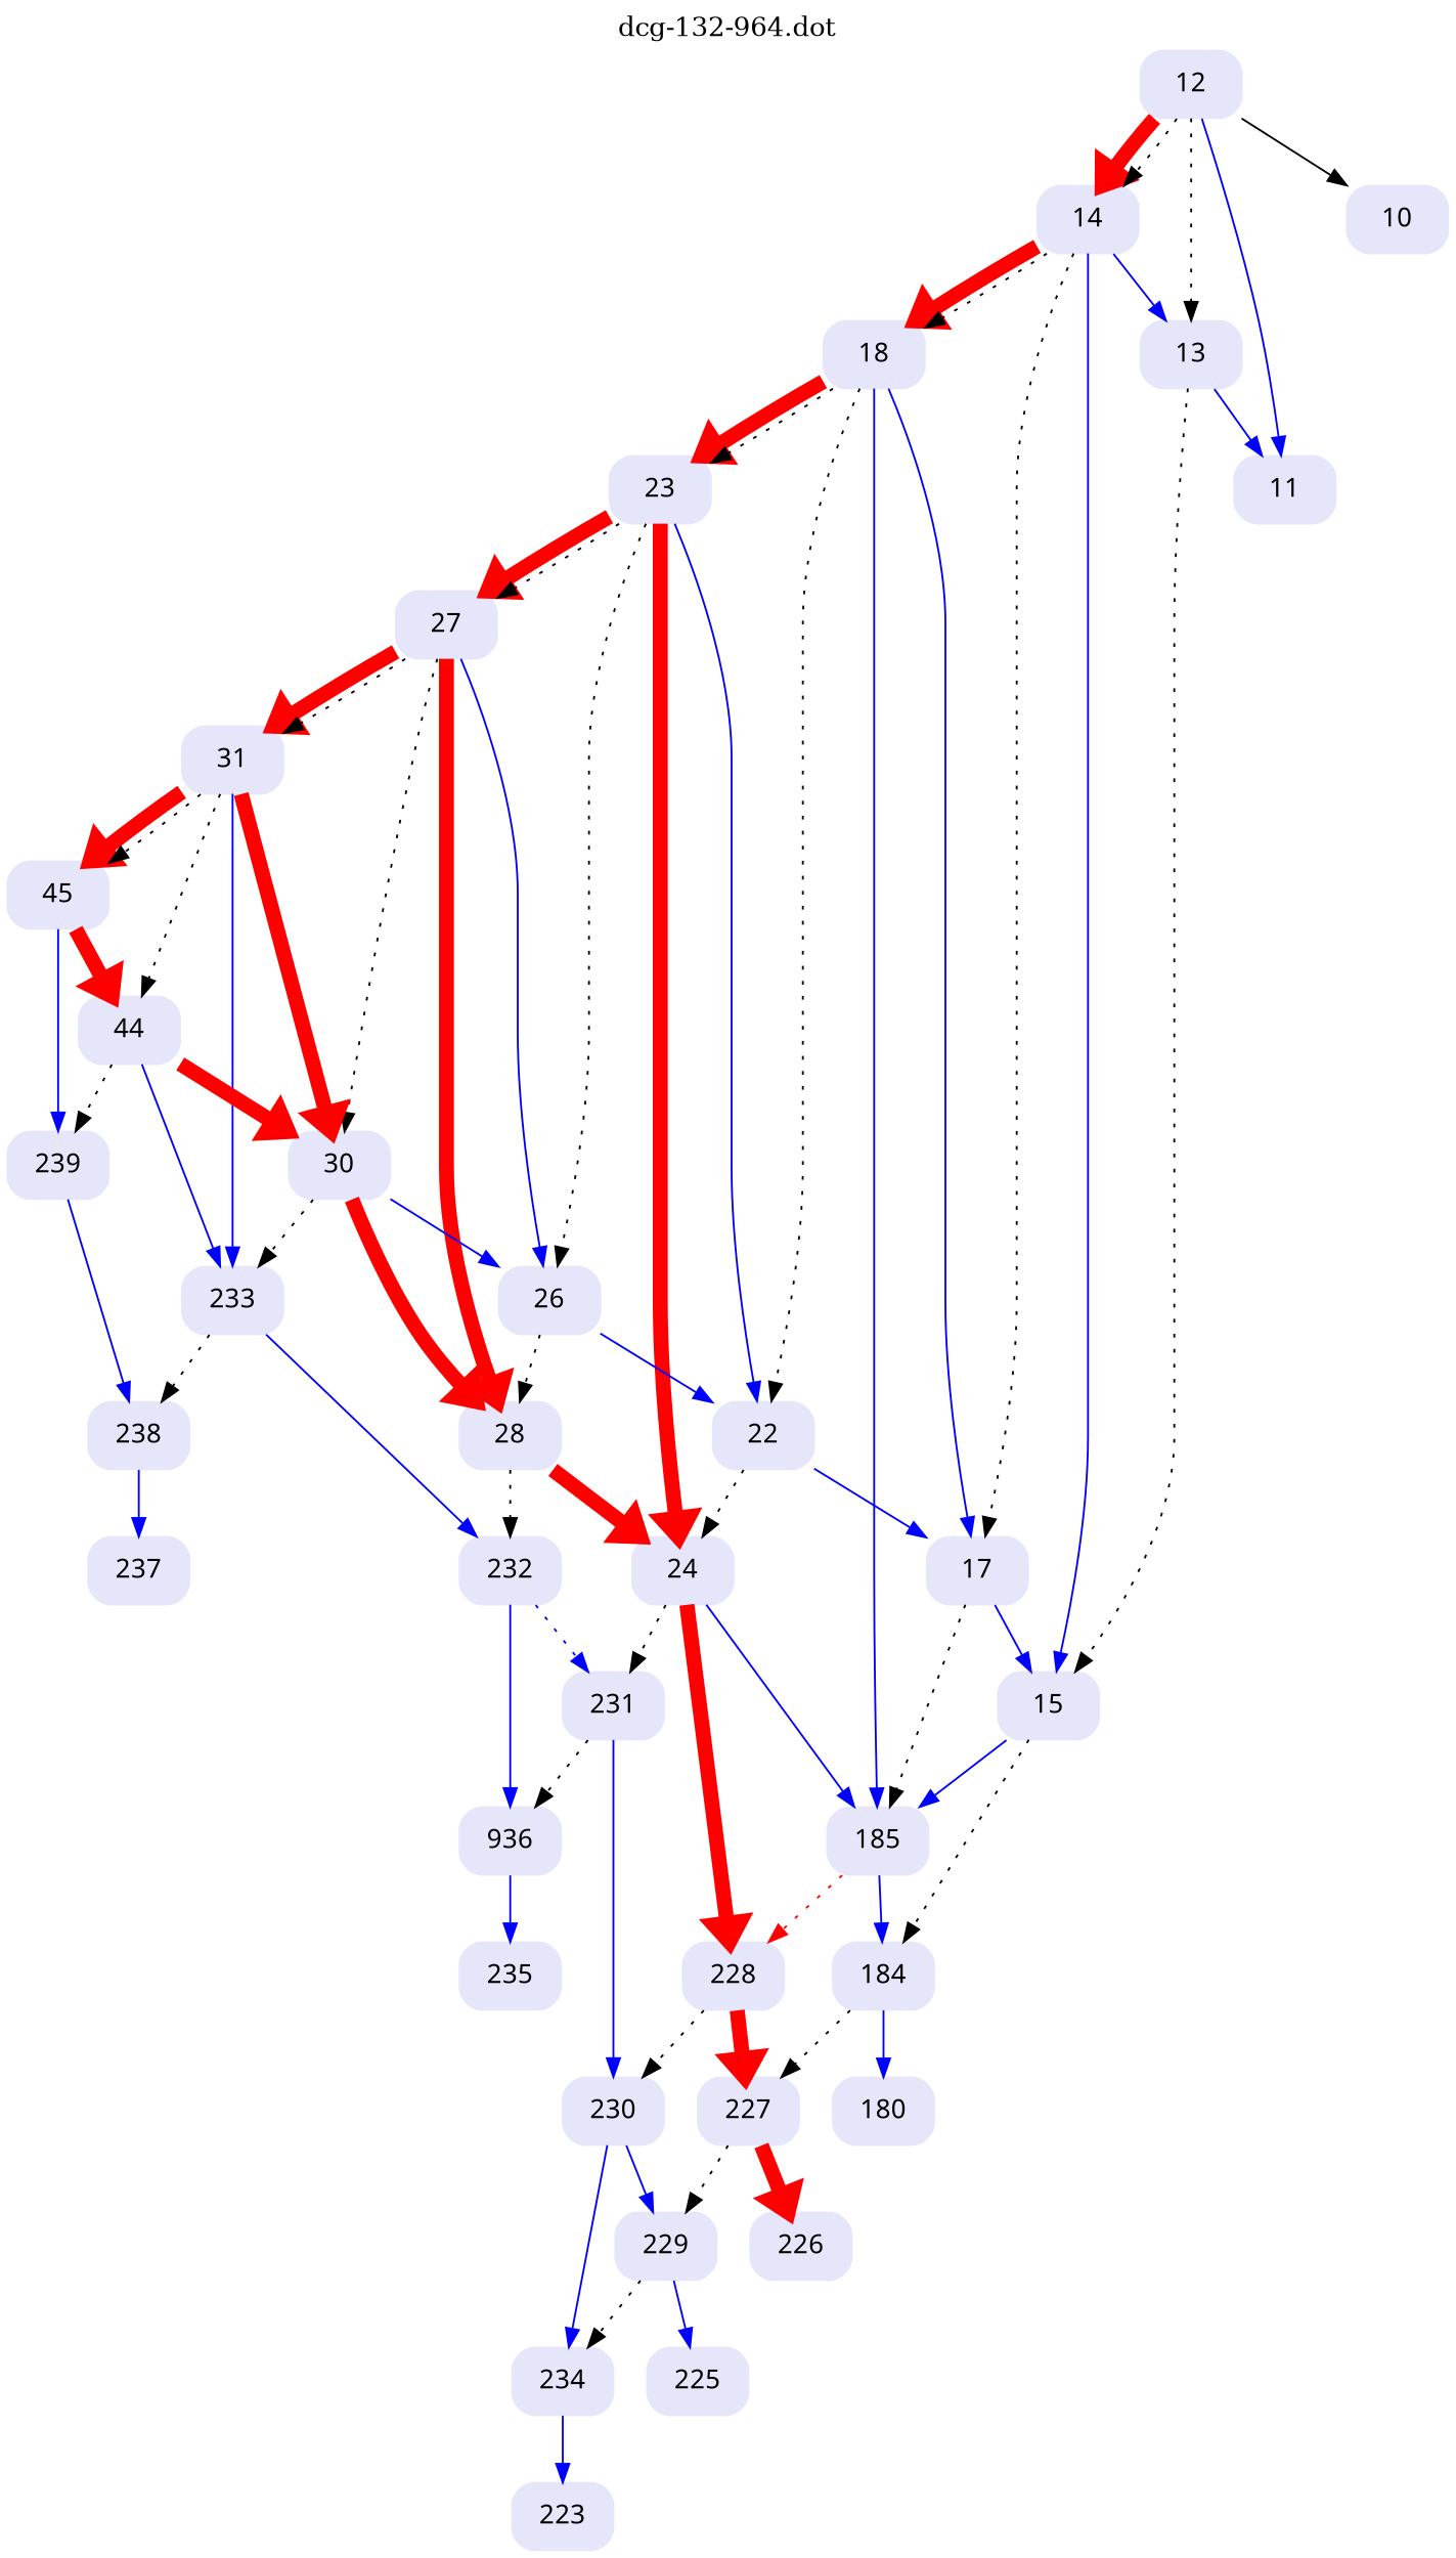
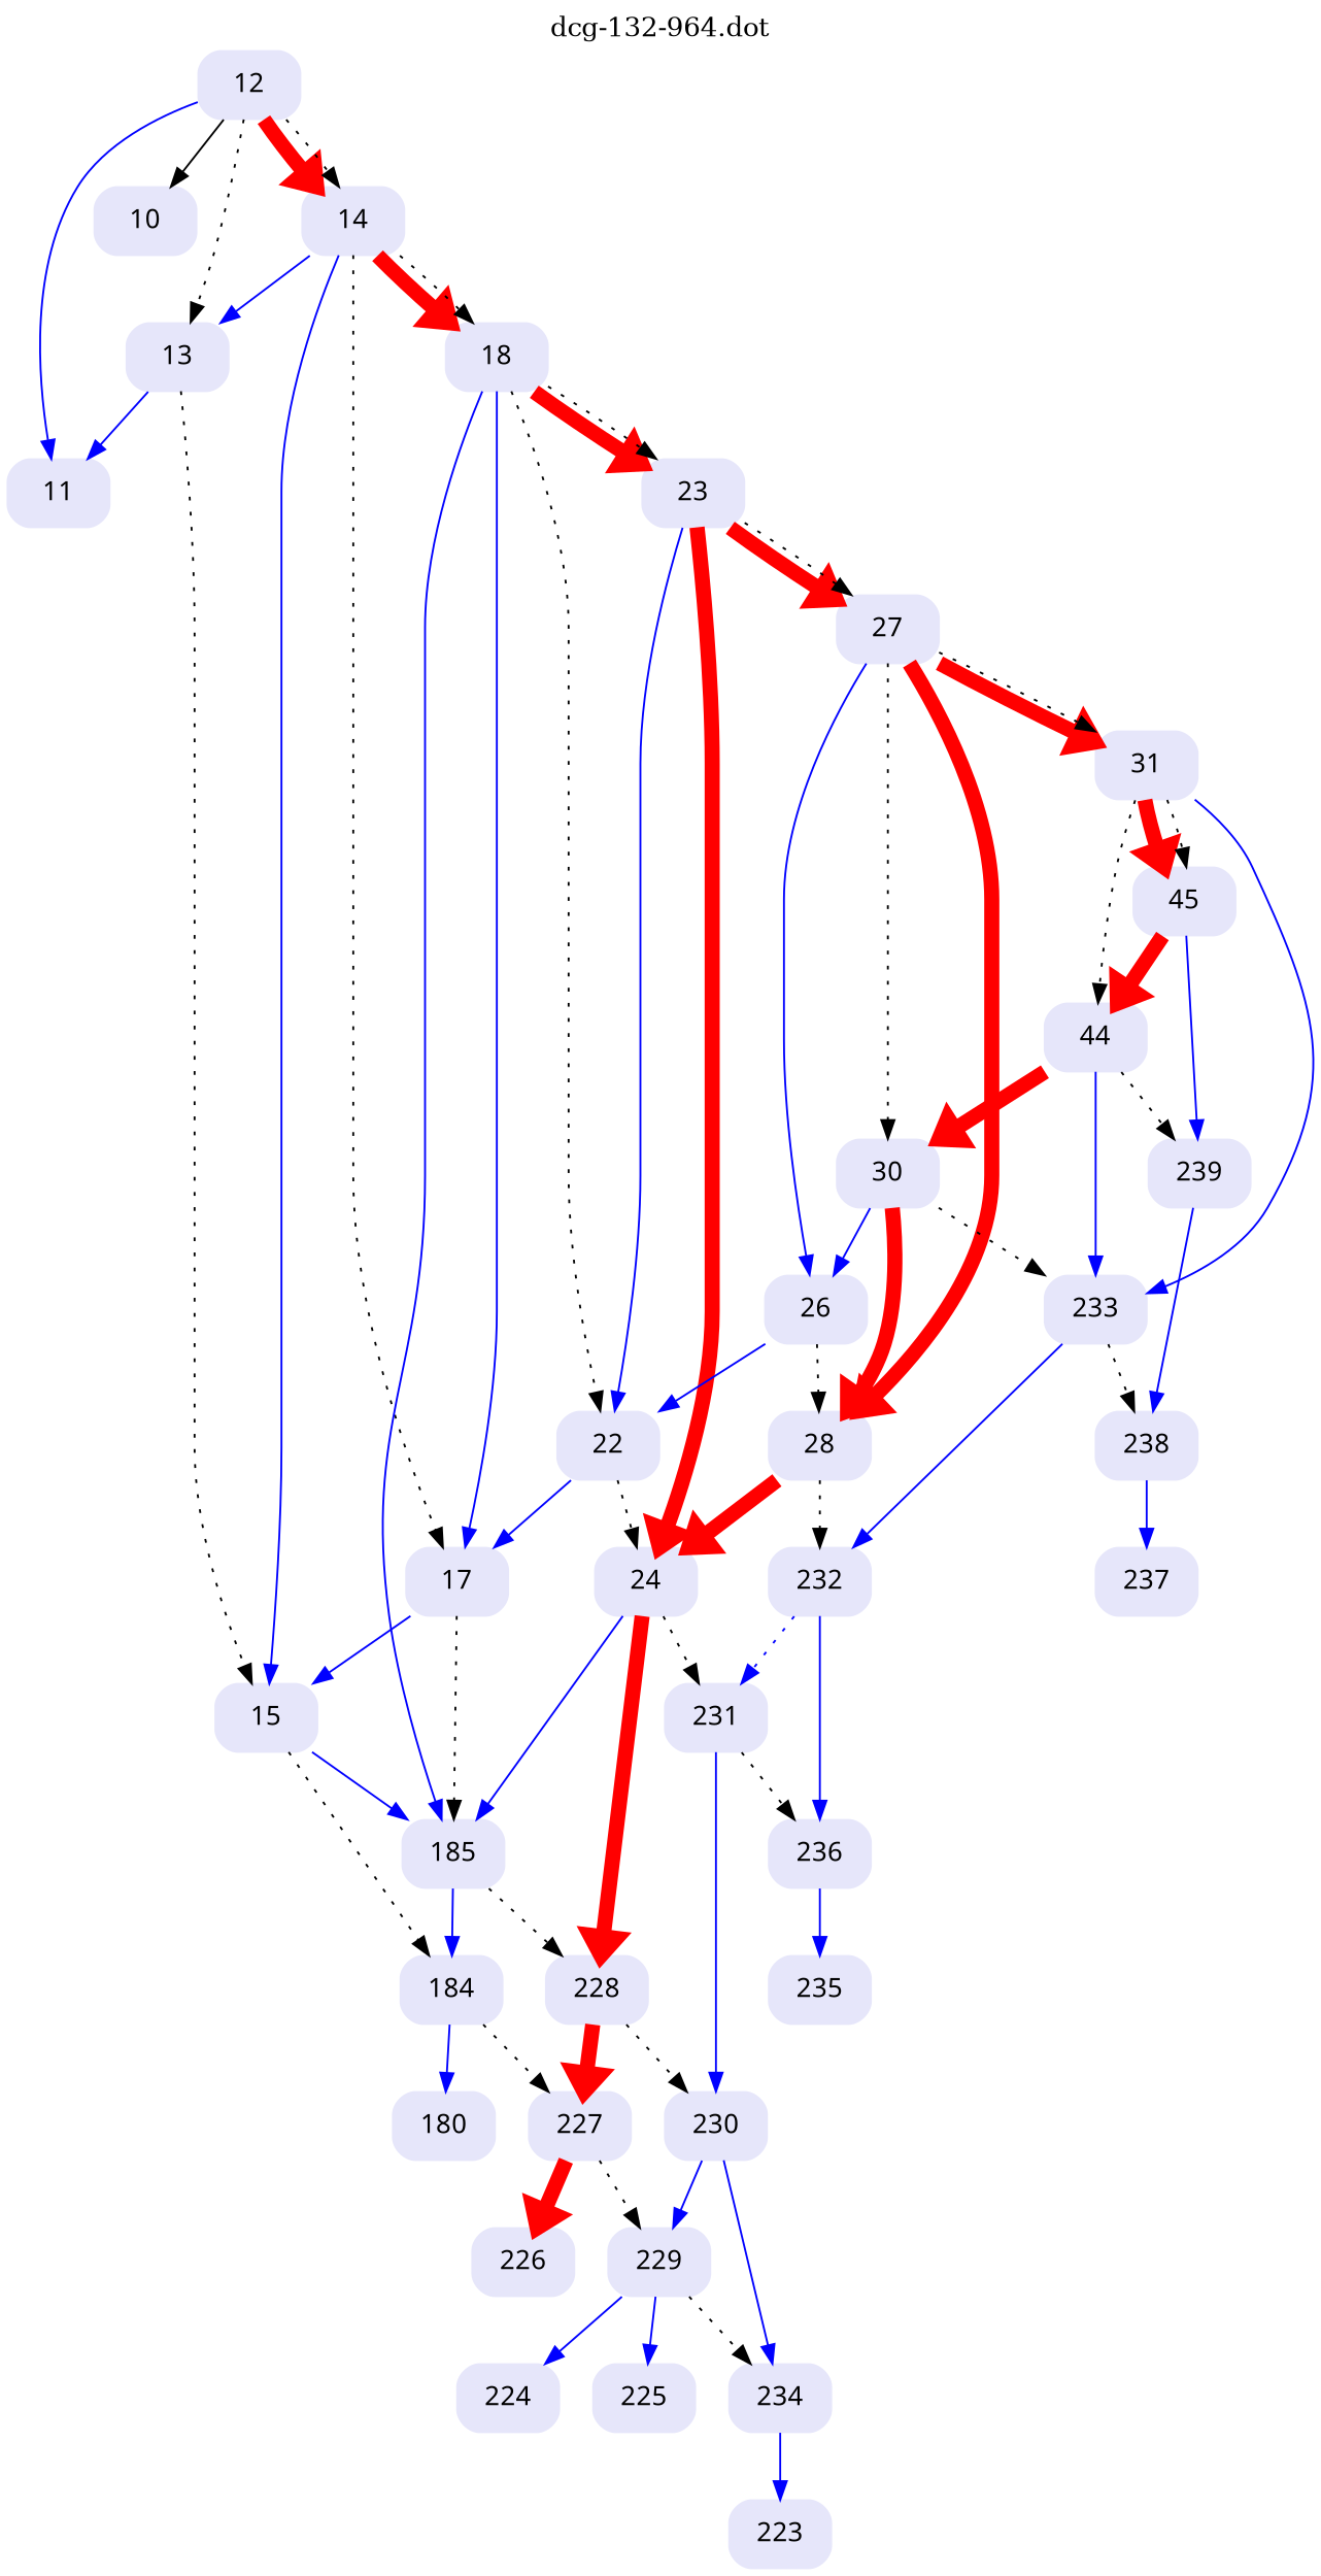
  digraph {
    label="dcg-132-964.dot"
    labelloc=t
    node [color=lavender fontname="sans-serif" shape=box style="rounded,filled"]
    edge [color=blue penwidth=1]
    n1 [label=12]
    n2 [label=11]
    n3 [label=10]
    n4 [label=14]
    n5 [label=13]
    n6 [label=15]
    n7 [label=18]
    n8 [label=17]
    n9 [label=184]
    n10 [label=185]
    n11 [label=23]
    n12 [label=22]
    n13 [label=227]
    n14 [label=180]
    n15 [label=228]
    n16 [label=24]
    n17 [label=27]
    n18 [label=26]
    n19 [label=230]
    n20 [label=231]
    n21 [label=28]
    n22 [label=31]
    n23 [label=30]
-   n24 [label=936]
+   n24 [label=236]
    n25 [label=232]
    n26 [label=233]
    n27 [label=45]
    n28 [label=44]
    n29 [label=238]
    n30 [label=239]
    n31 [label=237]
    n32 [label=235]
    n33 [label=229]
    n34 [label=234]
+   n35 [label=224]
    n36 [label=225]
    n37 [label=223]
    n38 [label=226]
    n1 -> n2
    n1 -> n3 [color=black]
    n1 -> n4 [color=red penwidth=8]
    n1 -> n4 [style=dotted color="" penwidth=""]
    n1 -> n5 [style=dotted color="" penwidth=""]
    n4 -> n5
    n4 -> n6
    n4 -> n7 [color=red penwidth=8]
    n4 -> n7 [style=dotted color="" penwidth=""]
    n4 -> n8 [style=dotted color="" penwidth=""]
    n5 -> n2
    n5 -> n6 [style=dotted color="" penwidth=""]
    n6 -> n9 [style=dotted color="" penwidth=""]
    n6 -> n10
    n7 -> n8
    n7 -> n10
    n7 -> n11 [color=red penwidth=8]
    n7 -> n11 [style=dotted color="" penwidth=""]
    n7 -> n12 [style=dotted color="" penwidth=""]
    n8 -> n6
    n8 -> n10 [style=dotted color="" penwidth=""]
    n9 -> n13 [style=dotted color="" penwidth=""]
    n9 -> n14
    n10 -> n9
-   n10 -> n15 [style=dotted color=red penwidth=""]
+   n10 -> n15 [style=dotted color="" penwidth=""]
    n11 -> n12
    n11 -> n16 [color=red penwidth=8]
    n11 -> n17 [color=red penwidth=8]
    n11 -> n17 [style=dotted color="" penwidth=""]
-   n11 -> n18 [style=dotted color="" penwidth=""]
    n12 -> n8
    n12 -> n16 [style=dotted color="" penwidth=""]
    n13 -> n33 [style=dotted color="" penwidth=""]
    n13 -> n38 [color=red penwidth=8]
    n15 -> n13 [color=red penwidth=8]
    n15 -> n19 [style=dotted color="" penwidth=""]
    n16 -> n10
    n16 -> n15 [color=red penwidth=8]
    n16 -> n20 [style=dotted color="" penwidth=""]
    n17 -> n18
    n17 -> n21 [color=red penwidth=8]
    n17 -> n22 [color=red penwidth=8]
    n17 -> n22 [style=dotted color="" penwidth=""]
    n17 -> n23 [style=dotted color="" penwidth=""]
    n18 -> n12
    n18 -> n21 [style=dotted color="" penwidth=""]
    n19 -> n33
    n19 -> n34
    n20 -> n19
    n20 -> n24 [style=dotted color="" penwidth=""]
    n21 -> n16 [color=red penwidth=8]
    n21 -> n25 [style=dotted color="" penwidth=""]
-   n22 -> n23 [color=red penwidth=8]
    n22 -> n26
    n22 -> n27 [color=red penwidth=8]
    n22 -> n27 [style=dotted color="" penwidth=""]
    n22 -> n28 [style=dotted color="" penwidth=""]
    n23 -> n18
    n23 -> n21 [color=red penwidth=8]
    n23 -> n26 [style=dotted color="" penwidth=""]
    n24 -> n32
    n25 -> n20 [style=dotted]
    n25 -> n24
    n26 -> n25
    n26 -> n29 [style=dotted color="" penwidth=""]
    n27 -> n28 [color=red penwidth=8]
    n27 -> n30
    n28 -> n23 [color=red penwidth=8]
    n28 -> n26
    n28 -> n30 [style=dotted color="" penwidth=""]
    n29 -> n31
    n30 -> n29
    n33 -> n34 [style=dotted color="" penwidth=""]
+   n33 -> n35
    n33 -> n36
    n34 -> n37
  }
